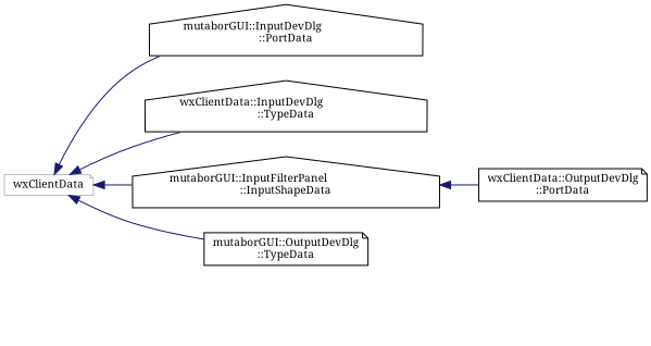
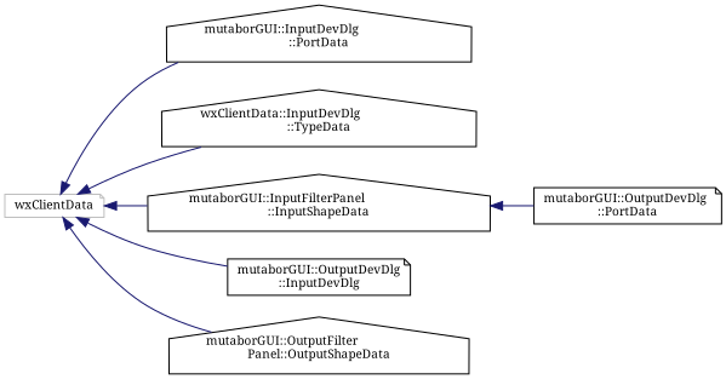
  digraph {
    fontname="Noto Serif"
    rankdir=LR
    node [color=black fillcolor=white fontname="Noto Serif" fontsize=10 shape=house style=filled]
    edge [color=midnightblue dir=back fontname="Noto Serif" fontsize=10 labelfontname=Sans labelfontsize=10 style=solid]
    n1 [color=grey75 height=0.2 label=wxClientData shape=note width=0.4]
    n2 [height=0.2 label="mutaborGUI::InputDevDlg\l::PortData" width=0.4]
    n3 [height=0.2 label="wxClientData::InputDevDlg\l::TypeData" width=0.4]
    n4 [height=0.2 label="mutaborGUI::InputFilterPanel\l::InputShapeData" width=0.4]
-   n5 [height=0.2 label="mutaborGUI::OutputDevDlg\l::TypeData" shape=note width=0.4]
-   n7 [height=0.2 label="wxClientData::OutputDevDlg\l::PortData" shape=note width=0.4]
+   n5 [height=0.2 label="mutaborGUI::OutputDevDlg\l::InputDevDlg" shape=note width=0.4]
+   n6 [height=0.2 label="mutaborGUI::OutputFilter\lPanel::OutputShapeData" width=0.4]
+   n7 [height=0.2 label="mutaborGUI::OutputDevDlg\l::PortData" shape=note width=0.4]
    n1 -> n2
    n1 -> n3
    n1 -> n4
    n1 -> n5
+   n1 -> n6
    n4 -> n7
  }
